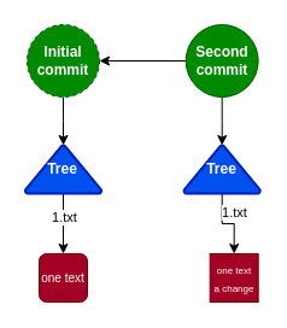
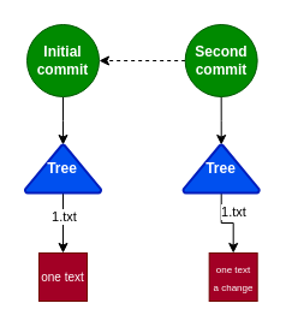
  <mxCell id="0" />
  <mxCell id="1" parent="0" />
  <mxCell id="2" style="edgeStyle=orthogonalEdgeStyle;rounded=0;orthogonalLoop=1;jettySize=auto;html=1;" edge="1" parent="1" source="3" target="6"><mxGeometry relative="1" as="geometry" /></mxCell>
- <mxCell id="3" value="Initial commit" style="ellipse;whiteSpace=wrap;html=1;aspect=fixed;fillColor=#008a00;strokeColor=#005700;fontColor=#ffffff;fontStyle=1;dashed=1;" vertex="1" parent="1"><mxGeometry x="22" y="20" width="60" height="60" as="geometry" /></mxCell>
+ <mxCell id="3" value="Initial commit" style="ellipse;whiteSpace=wrap;html=1;aspect=fixed;fillColor=#008a00;strokeColor=#005700;fontColor=#ffffff;fontStyle=1" vertex="1" parent="1"><mxGeometry x="22" y="20" width="60" height="60" as="geometry" /></mxCell>
  <mxCell id="4" style="edgeStyle=orthogonalEdgeStyle;rounded=0;orthogonalLoop=1;jettySize=auto;html=1;" edge="1" parent="1" source="6" target="7"><mxGeometry relative="1" as="geometry" /></mxCell>
  <mxCell id="5" value="1.txt" style="edgeLabel;html=1;align=center;verticalAlign=middle;resizable=0;points=[];fontColor=#000000;" vertex="1" connectable="0" parent="4"><mxGeometry x="0.177" relative="1" as="geometry"><mxPoint y="-10" as="offset" /></mxGeometry></mxCell>
  <mxCell id="6" value="Tree" style="strokeWidth=2;html=1;shape=mxgraph.flowchart.extract_or_measurement;whiteSpace=wrap;fillColor=#0050ef;strokeColor=#001DBC;fontColor=#ffffff;fontStyle=1" vertex="1" parent="1"><mxGeometry x="20.33" y="120" width="63.33" height="40" as="geometry" /></mxCell>
- <mxCell id="7" value="&lt;span style=&quot;font-weight: normal&quot;&gt;&lt;font style=&quot;font-size: 10px&quot;&gt;one text&lt;/font&gt;&lt;/span&gt;" style="whiteSpace=wrap;html=1;aspect=fixed;fillColor=#a20025;strokeColor=#6F0000;fontColor=#ffffff;fontStyle=1;rounded=1;" vertex="1" parent="1"><mxGeometry x="32" y="210" width="40" height="40" as="geometry" /></mxCell>
+ <mxCell id="7" value="&lt;span style=&quot;font-weight: normal&quot;&gt;&lt;font style=&quot;font-size: 10px&quot;&gt;one text&lt;/font&gt;&lt;/span&gt;" style="whiteSpace=wrap;html=1;aspect=fixed;fillColor=#a20025;strokeColor=#6F0000;fontColor=#ffffff;fontStyle=1" vertex="1" parent="1"><mxGeometry x="32" y="210" width="40" height="40" as="geometry" /></mxCell>
  <mxCell id="8" style="edgeStyle=orthogonalEdgeStyle;rounded=0;orthogonalLoop=1;jettySize=auto;html=1;" edge="1" parent="1" source="10" target="13"><mxGeometry relative="1" as="geometry" /></mxCell>
- <mxCell id="9" style="edgeStyle=orthogonalEdgeStyle;rounded=0;orthogonalLoop=1;jettySize=auto;html=1;entryX=1;entryY=0.5;entryDx=0;entryDy=0;" edge="1" parent="1" source="10" target="3"><mxGeometry relative="1" as="geometry" /></mxCell>
+ <mxCell id="9" style="edgeStyle=orthogonalEdgeStyle;rounded=0;orthogonalLoop=1;jettySize=auto;html=1;entryX=1;entryY=0.5;entryDx=0;entryDy=0;dashed=1;" edge="1" parent="1" source="10" target="3"><mxGeometry relative="1" as="geometry" /></mxCell>
  <mxCell id="10" value="Second&lt;br&gt;commit" style="ellipse;whiteSpace=wrap;html=1;aspect=fixed;fillColor=#008a00;strokeColor=#005700;fontColor=#ffffff;fontStyle=1" vertex="1" parent="1"><mxGeometry x="153.67" y="20" width="60" height="60" as="geometry" /></mxCell>
  <mxCell id="11" style="edgeStyle=orthogonalEdgeStyle;rounded=0;orthogonalLoop=1;jettySize=auto;html=1;" edge="1" parent="1" source="13" target="14"><mxGeometry relative="1" as="geometry" /></mxCell>
  <mxCell id="12" value="1.txt" style="edgeLabel;html=1;align=center;verticalAlign=middle;resizable=0;points=[];fontColor=#000000;" vertex="1" connectable="0" parent="11"><mxGeometry x="0.177" relative="1" as="geometry"><mxPoint y="-10" as="offset" /></mxGeometry></mxCell>
  <mxCell id="13" value="Tree" style="strokeWidth=2;html=1;shape=mxgraph.flowchart.extract_or_measurement;whiteSpace=wrap;fillColor=#0050ef;strokeColor=#001DBC;fontColor=#ffffff;fontStyle=1" vertex="1" parent="1"><mxGeometry x="152" y="120" width="63.33" height="40" as="geometry" /></mxCell>
  <mxCell id="14" value="&lt;span style=&quot;font-weight: normal ; font-size: 8px&quot;&gt;&lt;font style=&quot;font-size: 8px&quot;&gt;one text&lt;br&gt;a change&lt;br&gt;&lt;/font&gt;&lt;/span&gt;" style="whiteSpace=wrap;html=1;aspect=fixed;fillColor=#a20025;strokeColor=#6F0000;fontColor=#ffffff;fontStyle=1" vertex="1" parent="1"><mxGeometry x="173.67" y="210" width="40" height="40" as="geometry" /></mxCell>
